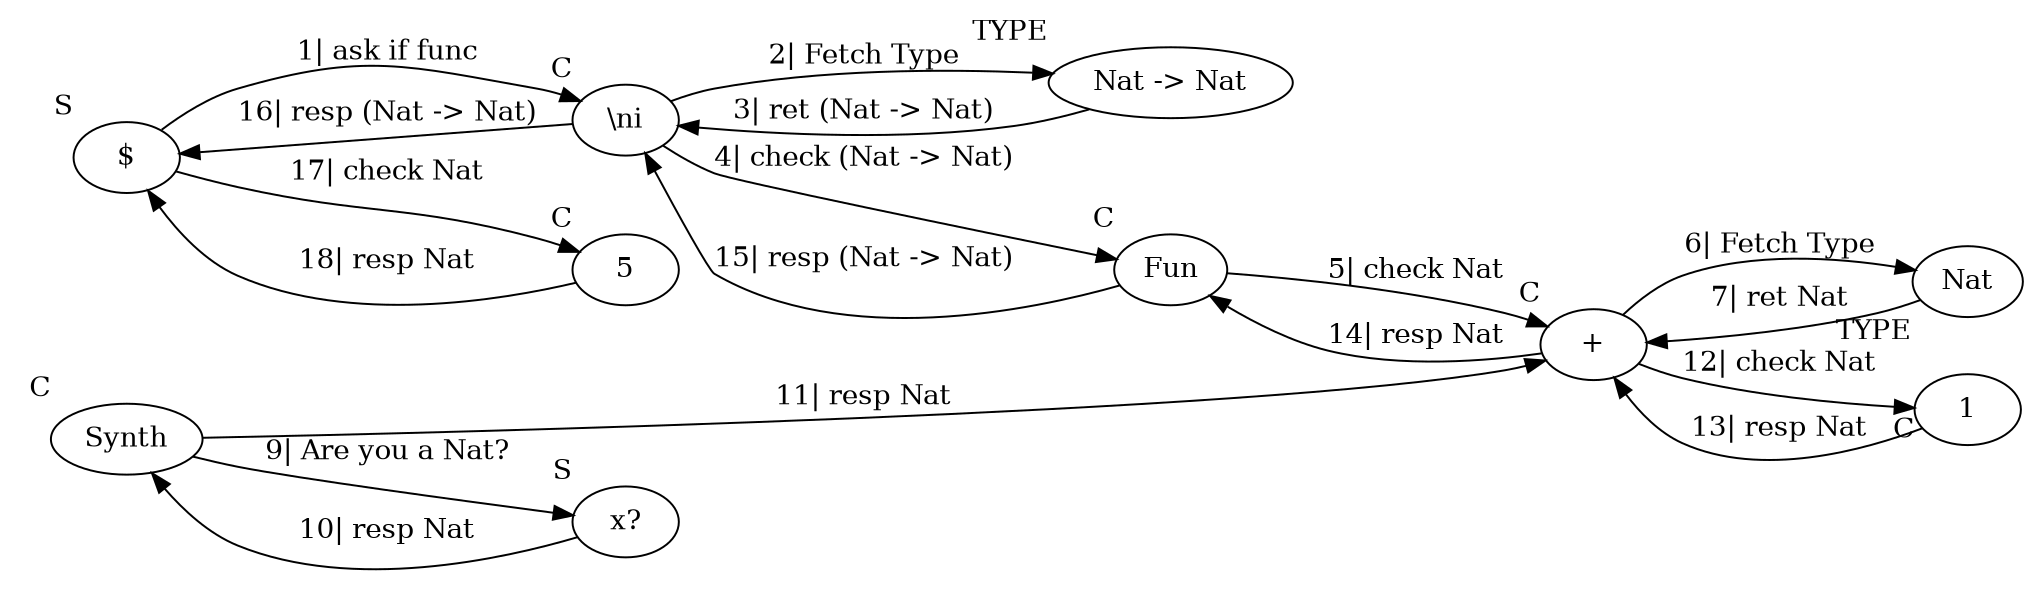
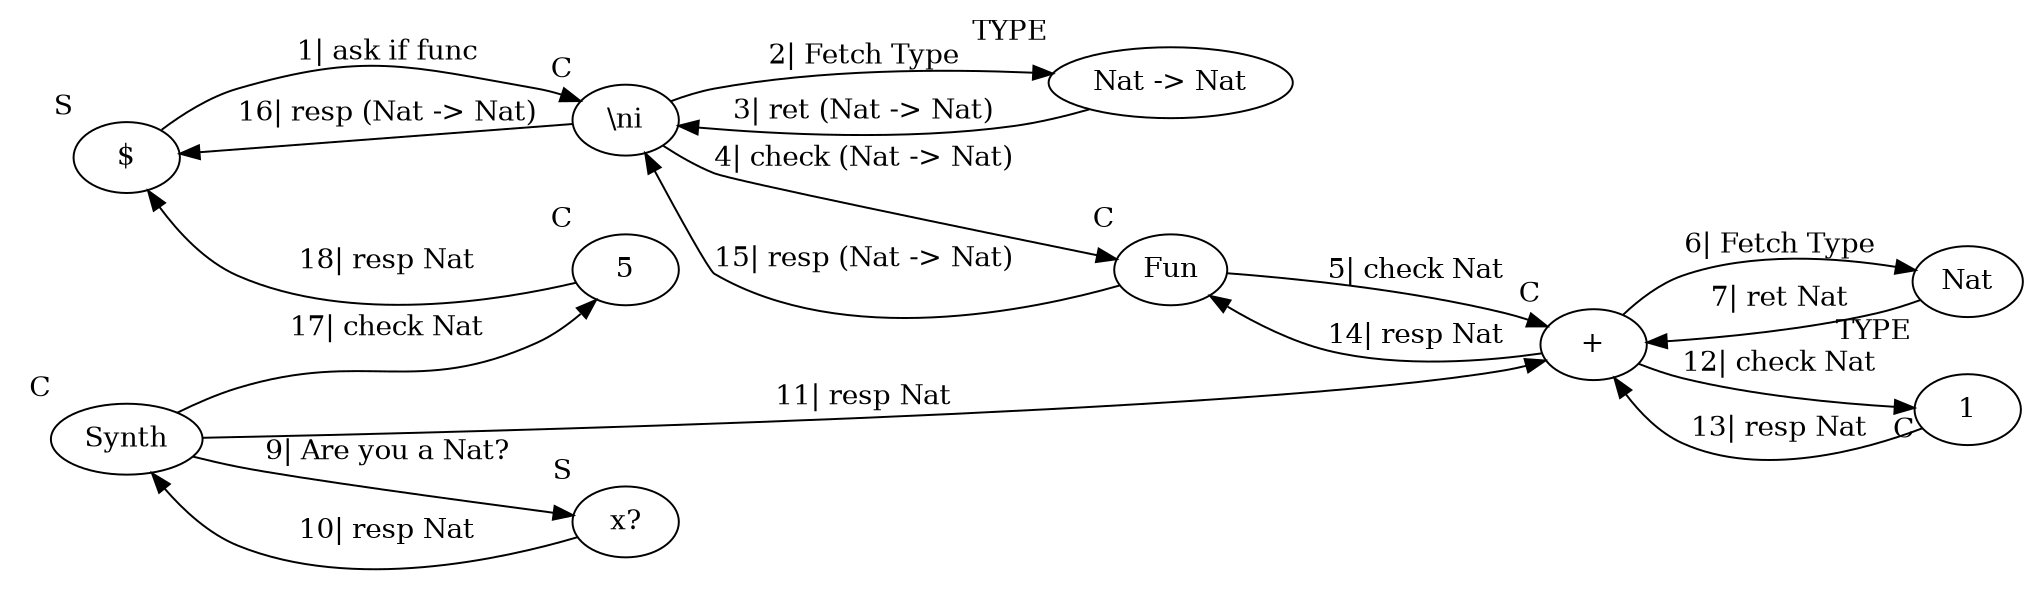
  strict digraph {
    rankdir=LR
    node [xlabel=C]
    n1 [label="$" xlabel=S]
    n2 [label="\\ni"]
    n3 [label=5]
    n4 [label="Nat -> Nat" xlabel=TYPE]
    n5 [label=Fun]
    n6 [label="+"]
    n7 [label=Nat xlabel=TYPE]
    n8 [label=1]
    n9 [label=Synth]
    n10 [label="x?" xlabel=S]
    n1 -> n2 [label="1| ask if func"]
-   n1 -> n3 [label="17| check Nat"]
+   n9 -> n3 [label="17| check Nat"]
    n2 -> n1 [label="16| resp (Nat -> Nat)"]
    n2 -> n4 [label="2| Fetch Type"]
    n2 -> n5 [label="4| check (Nat -> Nat)"]
    n3 -> n1 [label="18| resp Nat"]
    n4 -> n2 [label="3| ret (Nat -> Nat)"]
    n5 -> n2 [label="15| resp (Nat -> Nat)"]
    n5 -> n6 [label="5| check Nat"]
    n6 -> n5 [label="14| resp Nat"]
    n6 -> n7 [label="6| Fetch Type"]
    n6 -> n8 [label="12| check Nat"]
    n7 -> n6 [label="7| ret Nat"]
    n8 -> n6 [label="13| resp Nat"]
    n9 -> n6 [label="11| resp Nat"]
    n9 -> n10 [label="9| Are you a Nat?"]
    n10 -> n9 [label="10| resp Nat"]
  }
